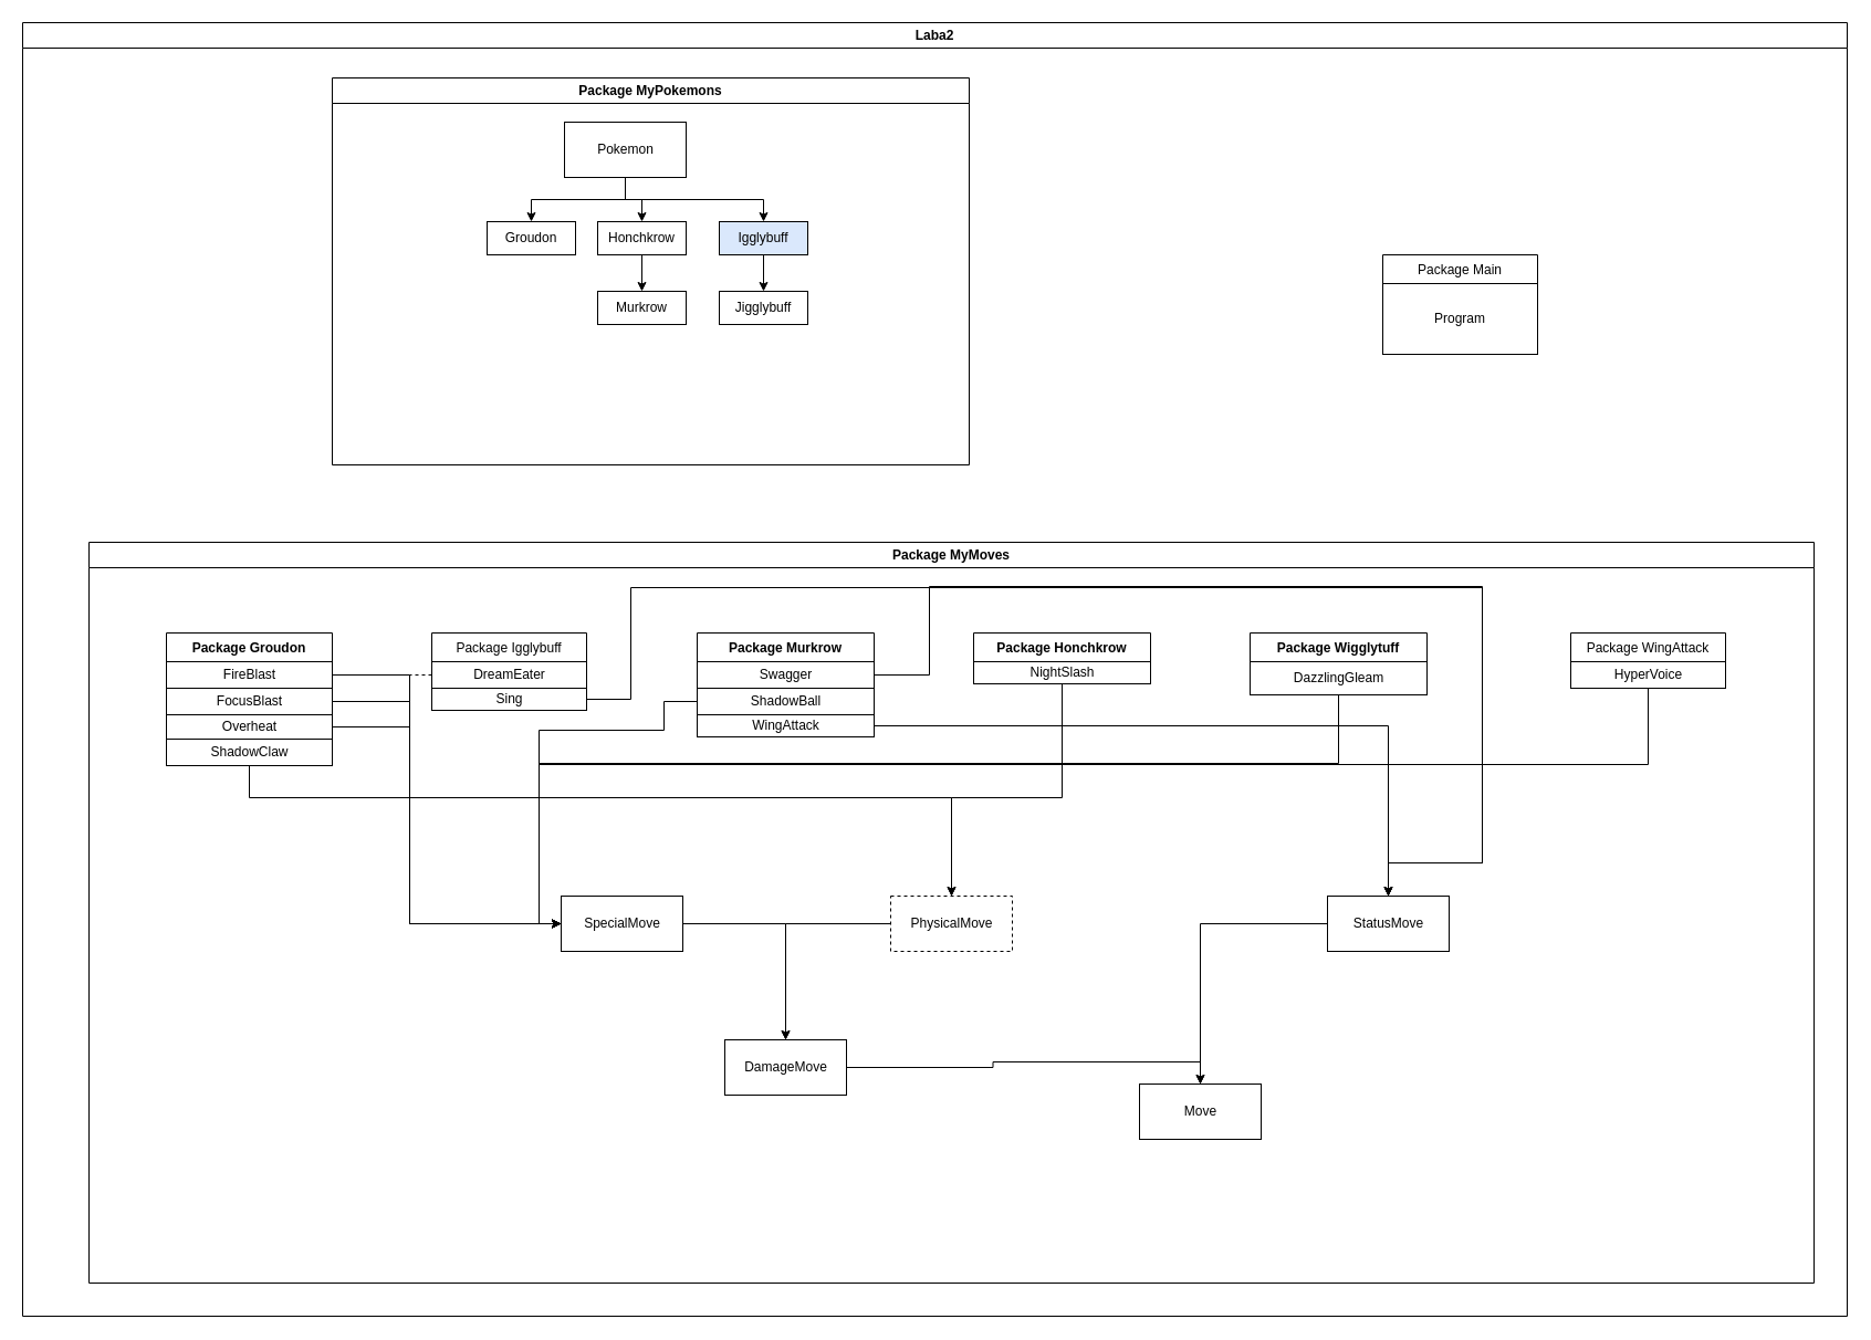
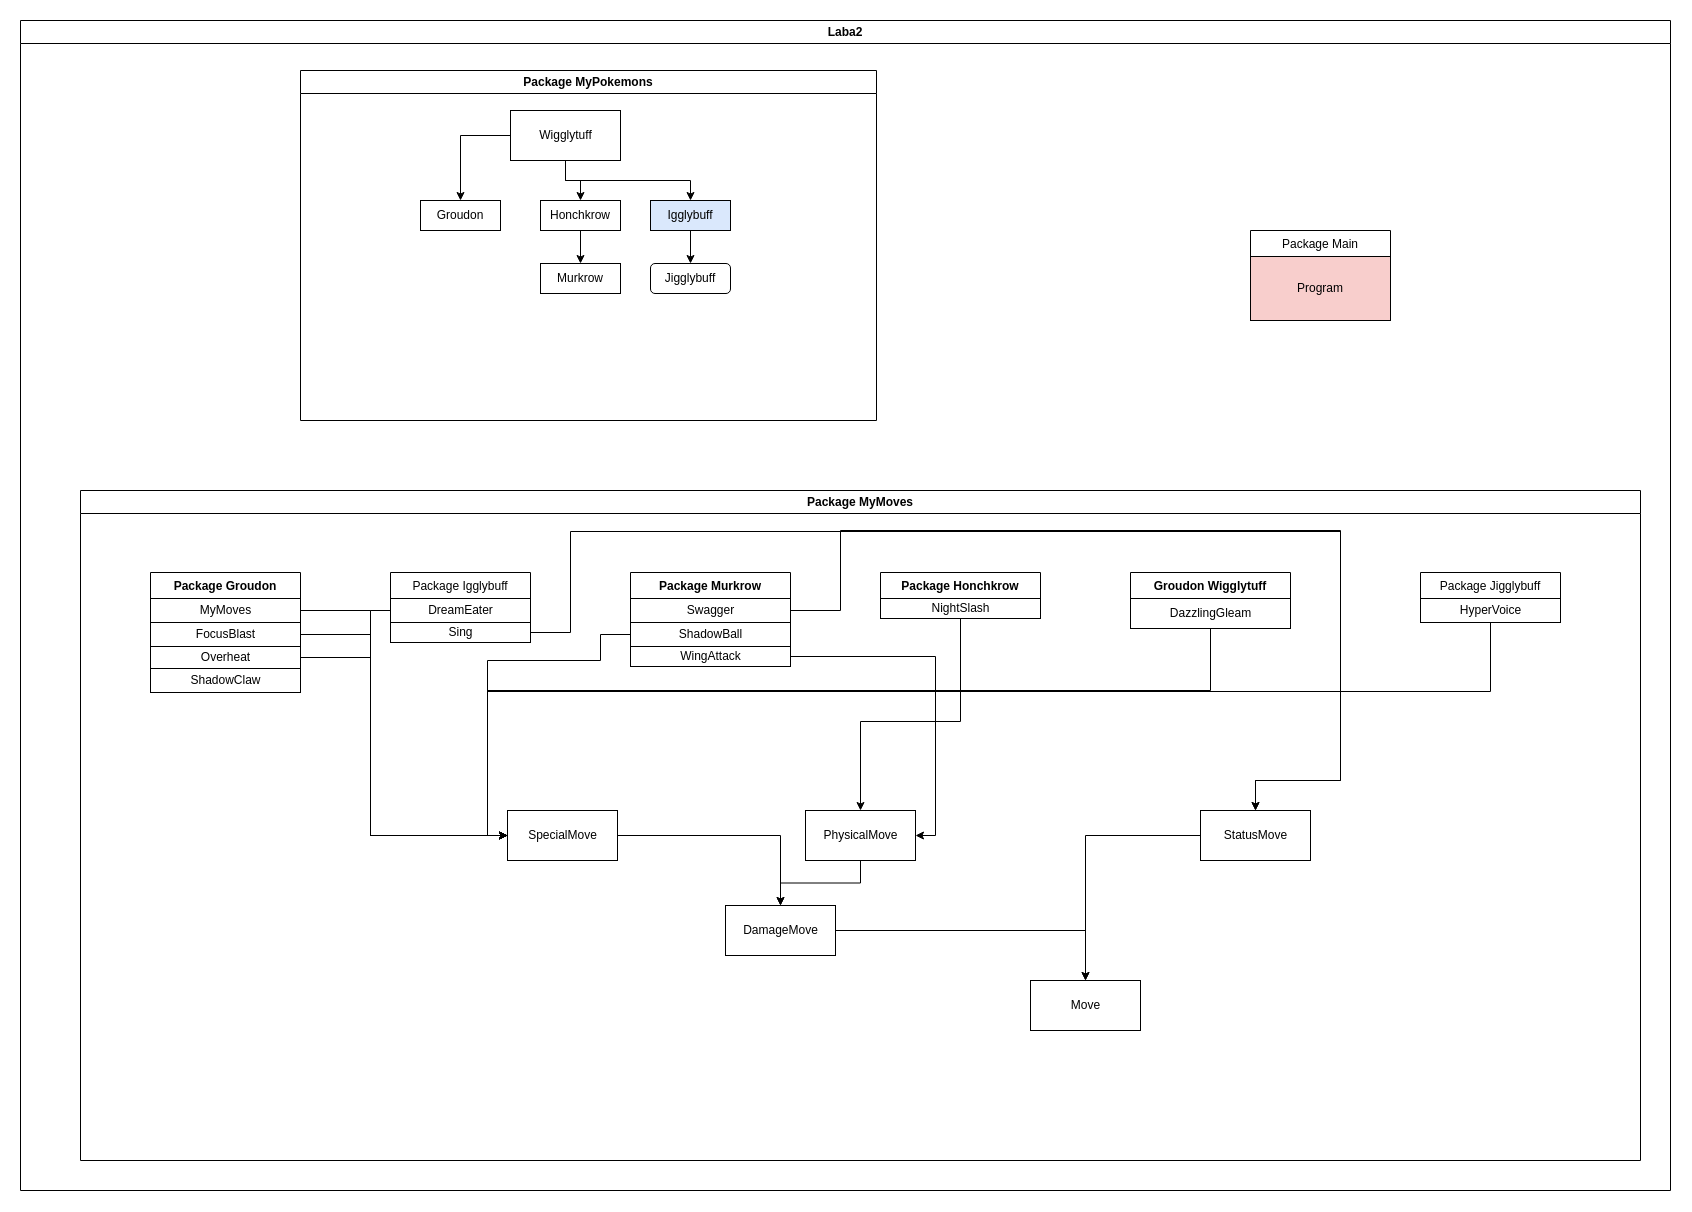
  <mxCell id="0" />
  <mxCell id="1" parent="0" />
  <mxCell id="2" value="Laba2" style="swimlane;whiteSpace=wrap;html=1;" vertex="1" parent="1"><mxGeometry x="20" y="20" width="1650" height="1170" as="geometry" /></mxCell>
  <mxCell id="3" value="Package MyPokemons" style="swimlane;whiteSpace=wrap;html=1;startSize=23;" vertex="1" parent="2"><mxGeometry x="280" y="50" width="576" height="350" as="geometry" /></mxCell>
- <mxCell id="4" value="Groudon" style="html=1;whiteSpace=wrap;" vertex="1" parent="3"><mxGeometry x="140" y="130" width="80" height="30" as="geometry" /></mxCell>
+ <mxCell id="4" value="Groudon" style="html=1;whiteSpace=wrap;" vertex="1" parent="3"><mxGeometry x="120" y="130" width="80" height="30" as="geometry" /></mxCell>
  <mxCell id="5" style="edgeStyle=orthogonalEdgeStyle;rounded=0;jumpSize=3;orthogonalLoop=1;jettySize=auto;html=1;entryX=0.5;entryY=0;entryDx=0;entryDy=0;strokeWidth=1;" edge="1" parent="3" source="6" target="10"><mxGeometry relative="1" as="geometry" /></mxCell>
  <mxCell id="6" value="Honchkrow" style="html=1;whiteSpace=wrap;" vertex="1" parent="3"><mxGeometry x="240" y="130" width="80" height="30" as="geometry" /></mxCell>
  <mxCell id="7" style="edgeStyle=orthogonalEdgeStyle;rounded=0;jumpSize=3;orthogonalLoop=1;jettySize=auto;html=1;entryX=0.5;entryY=0;entryDx=0;entryDy=0;strokeWidth=1;" edge="1" parent="3" source="8" target="9"><mxGeometry relative="1" as="geometry" /></mxCell>
  <mxCell id="8" value="Igglybuff" style="html=1;whiteSpace=wrap;fillColor=#dae8fc;" vertex="1" parent="3"><mxGeometry x="350" y="130" width="80" height="30" as="geometry" /></mxCell>
- <mxCell id="9" value="Jigglybuff" style="html=1;whiteSpace=wrap;" vertex="1" parent="3"><mxGeometry x="350" y="193" width="80" height="30" as="geometry" /></mxCell>
+ <mxCell id="9" value="Jigglybuff" style="html=1;whiteSpace=wrap;rounded=1;" vertex="1" parent="3"><mxGeometry x="350" y="193" width="80" height="30" as="geometry" /></mxCell>
  <mxCell id="10" value="Murkrow" style="html=1;whiteSpace=wrap;" vertex="1" parent="3"><mxGeometry x="240" y="193" width="80" height="30" as="geometry" /></mxCell>
  <mxCell id="11" style="edgeStyle=orthogonalEdgeStyle;rounded=0;jumpSize=3;orthogonalLoop=1;jettySize=auto;html=1;entryX=0.5;entryY=0;entryDx=0;entryDy=0;strokeWidth=1;" edge="1" parent="3" source="14" target="4"><mxGeometry relative="1" as="geometry" /></mxCell>
  <mxCell id="12" style="edgeStyle=orthogonalEdgeStyle;rounded=0;jumpSize=3;orthogonalLoop=1;jettySize=auto;html=1;entryX=0.5;entryY=0;entryDx=0;entryDy=0;strokeWidth=1;" edge="1" parent="3" source="14" target="6"><mxGeometry relative="1" as="geometry" /></mxCell>
  <mxCell id="13" style="edgeStyle=orthogonalEdgeStyle;rounded=0;jumpSize=3;orthogonalLoop=1;jettySize=auto;html=1;entryX=0.5;entryY=0;entryDx=0;entryDy=0;strokeWidth=1;" edge="1" parent="3" source="14" target="8"><mxGeometry relative="1" as="geometry"><Array as="points"><mxPoint x="265" y="110" /><mxPoint x="390" y="110" /></Array></mxGeometry></mxCell>
- <mxCell id="14" value="Pokemon" style="html=1;" vertex="1" parent="3"><mxGeometry x="210" y="40" width="110" height="50" as="geometry" /></mxCell>
+ <mxCell id="14" value="Wigglytuff" style="html=1;" vertex="1" parent="3"><mxGeometry x="210" y="40" width="110" height="50" as="geometry" /></mxCell>
  <mxCell id="15" value="Package Main" style="swimlane;fontStyle=0;childLayout=stackLayout;horizontal=1;startSize=26;fillColor=none;horizontalStack=0;resizeParent=1;resizeParentMax=0;resizeLast=0;collapsible=1;marginBottom=0;" vertex="1" parent="2"><mxGeometry x="1230" y="210" width="140" height="90" as="geometry" /></mxCell>
- <mxCell id="16" value="Program&lt;br&gt;" style="html=1;whiteSpace=wrap;" vertex="1" parent="15"><mxGeometry y="26" width="140" height="64" as="geometry" /></mxCell>
+ <mxCell id="16" value="Program&lt;br&gt;" style="html=1;whiteSpace=wrap;fillColor=#f8cecc;" vertex="1" parent="15"><mxGeometry y="26" width="140" height="64" as="geometry" /></mxCell>
  <mxCell id="17" value="Package MyMoves" style="swimlane;whiteSpace=wrap;html=1;" vertex="1" parent="2"><mxGeometry x="60" y="470" width="1560" height="670" as="geometry" /></mxCell>
  <mxCell id="18" value="Package Igglybuff" style="swimlane;fontStyle=0;childLayout=stackLayout;horizontal=1;startSize=26;fillColor=none;horizontalStack=0;resizeParent=1;resizeParentMax=0;resizeLast=0;collapsible=1;marginBottom=0;" vertex="1" parent="17"><mxGeometry x="310" y="82" width="140" height="70" as="geometry" /></mxCell>
  <mxCell id="19" value="DreamEater" style="html=1;" vertex="1" parent="18"><mxGeometry y="26" width="140" height="24" as="geometry" /></mxCell>
  <mxCell id="20" value="Sing" style="html=1;" vertex="1" parent="18"><mxGeometry y="50" width="140" height="20" as="geometry" /></mxCell>
  <mxCell id="21" value="Package Groudon" style="swimlane;fontStyle=1;align=center;verticalAlign=top;childLayout=stackLayout;horizontal=1;startSize=26;horizontalStack=0;resizeParent=1;resizeParentMax=0;resizeLast=0;collapsible=1;marginBottom=0;" vertex="1" parent="17"><mxGeometry x="70" y="82" width="150" height="74" as="geometry" /></mxCell>
- <mxCell id="22" value="FireBlast" style="html=1;" vertex="1" parent="21"><mxGeometry y="26" width="150" height="24" as="geometry" /></mxCell>
+ <mxCell id="22" value="MyMoves" style="html=1;" vertex="1" parent="21"><mxGeometry y="26" width="150" height="24" as="geometry" /></mxCell>
  <mxCell id="23" value="FocusBlast" style="html=1;" vertex="1" parent="21"><mxGeometry y="50" width="150" height="24" as="geometry" /></mxCell>
- <mxCell id="24" value="Package Wigglytuff" style="swimlane;fontStyle=1;align=center;verticalAlign=top;childLayout=stackLayout;horizontal=1;startSize=26;horizontalStack=0;resizeParent=1;resizeParentMax=0;resizeLast=0;collapsible=1;marginBottom=0;" vertex="1" parent="17"><mxGeometry x="1050" y="82" width="160" height="56" as="geometry" /></mxCell>
+ <mxCell id="24" value="Groudon Wigglytuff" style="swimlane;fontStyle=1;align=center;verticalAlign=top;childLayout=stackLayout;horizontal=1;startSize=26;horizontalStack=0;resizeParent=1;resizeParentMax=0;resizeLast=0;collapsible=1;marginBottom=0;" vertex="1" parent="17"><mxGeometry x="1050" y="82" width="160" height="56" as="geometry" /></mxCell>
  <mxCell id="25" value="DazzlingGleam" style="html=1;" vertex="1" parent="24"><mxGeometry y="26" width="160" height="30" as="geometry" /></mxCell>
  <mxCell id="26" value="Package Murkrow" style="swimlane;fontStyle=1;align=center;verticalAlign=top;childLayout=stackLayout;horizontal=1;startSize=26;horizontalStack=0;resizeParent=1;resizeParentMax=0;resizeLast=0;collapsible=1;marginBottom=0;" vertex="1" parent="17"><mxGeometry x="550" y="82" width="160" height="94" as="geometry" /></mxCell>
  <mxCell id="27" value="Swagger" style="html=1;" vertex="1" parent="26"><mxGeometry y="26" width="160" height="24" as="geometry" /></mxCell>
  <mxCell id="28" value="ShadowBall" style="html=1;" vertex="1" parent="26"><mxGeometry y="50" width="160" height="24" as="geometry" /></mxCell>
  <mxCell id="29" value="WingAttack" style="html=1;" vertex="1" parent="26"><mxGeometry y="74" width="160" height="20" as="geometry" /></mxCell>
  <mxCell id="30" value="Package Honchkrow" style="swimlane;fontStyle=1;align=center;verticalAlign=top;childLayout=stackLayout;horizontal=1;startSize=26;horizontalStack=0;resizeParent=1;resizeParentMax=0;resizeLast=0;collapsible=1;marginBottom=0;" vertex="1" parent="17"><mxGeometry x="800" y="82" width="160" height="46" as="geometry" /></mxCell>
  <mxCell id="31" value="NightSlash" style="html=1;" vertex="1" parent="30"><mxGeometry y="26" width="160" height="20" as="geometry" /></mxCell>
- <mxCell id="32" value="Package WingAttack" style="swimlane;fontStyle=0;childLayout=stackLayout;horizontal=1;startSize=26;fillColor=none;horizontalStack=0;resizeParent=1;resizeParentMax=0;resizeLast=0;collapsible=1;marginBottom=0;" vertex="1" parent="17"><mxGeometry x="1340" y="82" width="140" height="50" as="geometry" /></mxCell>
+ <mxCell id="32" value="Package Jigglybuff" style="swimlane;fontStyle=0;childLayout=stackLayout;horizontal=1;startSize=26;fillColor=none;horizontalStack=0;resizeParent=1;resizeParentMax=0;resizeLast=0;collapsible=1;marginBottom=0;" vertex="1" parent="17"><mxGeometry x="1340" y="82" width="140" height="50" as="geometry" /></mxCell>
  <mxCell id="33" value="HyperVoice" style="html=1;" vertex="1" parent="32"><mxGeometry y="26" width="140" height="24" as="geometry" /></mxCell>
  <mxCell id="34" style="edgeStyle=orthogonalEdgeStyle;rounded=0;jumpSize=3;orthogonalLoop=1;jettySize=auto;html=1;entryX=0.5;entryY=0;entryDx=0;entryDy=0;strokeWidth=1;" edge="1" parent="17" source="35" target="41"><mxGeometry relative="1" as="geometry" /></mxCell>
  <mxCell id="35" value="SpecialMove" style="html=1;" vertex="1" parent="17"><mxGeometry x="427" y="320" width="110" height="50" as="geometry" /></mxCell>
  <mxCell id="36" style="edgeStyle=orthogonalEdgeStyle;rounded=0;jumpSize=3;orthogonalLoop=1;jettySize=auto;html=1;entryX=0.5;entryY=0;entryDx=0;entryDy=0;strokeWidth=1;" edge="1" parent="17" source="37" target="41"><mxGeometry relative="1" as="geometry" /></mxCell>
- <mxCell id="37" value="PhysicalMove" style="html=1;dashed=1;" vertex="1" parent="17"><mxGeometry x="725" y="320" width="110" height="50" as="geometry" /></mxCell>
+ <mxCell id="37" value="PhysicalMove" style="html=1;" vertex="1" parent="17"><mxGeometry x="725" y="320" width="110" height="50" as="geometry" /></mxCell>
  <mxCell id="38" style="edgeStyle=orthogonalEdgeStyle;rounded=0;jumpSize=3;orthogonalLoop=1;jettySize=auto;html=1;entryX=0.5;entryY=0;entryDx=0;entryDy=0;strokeWidth=1;" edge="1" parent="17" source="39" target="42"><mxGeometry relative="1" as="geometry" /></mxCell>
  <mxCell id="39" value="StatusMove" style="html=1;" vertex="1" parent="17"><mxGeometry x="1120" y="320" width="110" height="50" as="geometry" /></mxCell>
  <mxCell id="40" style="edgeStyle=orthogonalEdgeStyle;rounded=0;jumpSize=3;orthogonalLoop=1;jettySize=auto;html=1;entryX=0.5;entryY=0;entryDx=0;entryDy=0;strokeWidth=1;" edge="1" parent="17" source="41" target="42"><mxGeometry relative="1" as="geometry" /></mxCell>
- <mxCell id="41" value="DamageMove" style="html=1;" vertex="1" parent="17"><mxGeometry x="575" y="450" width="110" height="50" as="geometry" /></mxCell>
+ <mxCell id="41" value="DamageMove" style="html=1;" vertex="1" parent="17"><mxGeometry x="645" y="415" width="110" height="50" as="geometry" /></mxCell>
  <mxCell id="42" value="Move" style="html=1;" vertex="1" parent="17"><mxGeometry x="950" y="490" width="110" height="50" as="geometry" /></mxCell>
  <mxCell id="43" style="edgeStyle=orthogonalEdgeStyle;rounded=0;jumpSize=3;orthogonalLoop=1;jettySize=auto;html=1;entryX=0;entryY=0.5;entryDx=0;entryDy=0;strokeWidth=1;" edge="1" parent="17" source="44" target="35"><mxGeometry relative="1" as="geometry"><Array as="points"><mxPoint x="290" y="167" /><mxPoint x="290" y="345" /></Array></mxGeometry></mxCell>
  <mxCell id="44" value="Overheat" style="html=1;" vertex="1" parent="17"><mxGeometry x="70" y="156" width="150" height="22" as="geometry" /></mxCell>
- <mxCell id="45" style="edgeStyle=orthogonalEdgeStyle;rounded=0;jumpSize=3;orthogonalLoop=1;jettySize=auto;html=1;entryX=0.5;entryY=0;entryDx=0;entryDy=0;strokeWidth=1;" edge="1" parent="17" source="46" target="37"><mxGeometry relative="1" as="geometry"><Array as="points"><mxPoint x="145" y="231" /><mxPoint x="780" y="231" /></Array></mxGeometry></mxCell>
  <mxCell id="46" value="ShadowClaw" style="html=1;" vertex="1" parent="17"><mxGeometry x="70" y="178" width="150" height="24" as="geometry" /></mxCell>
  <mxCell id="47" style="edgeStyle=orthogonalEdgeStyle;rounded=0;jumpSize=3;orthogonalLoop=1;jettySize=auto;html=1;entryX=0;entryY=0.5;entryDx=0;entryDy=0;strokeWidth=1;" edge="1" parent="17" source="22" target="35"><mxGeometry relative="1" as="geometry"><Array as="points"><mxPoint x="290" y="120" /><mxPoint x="290" y="345" /></Array></mxGeometry></mxCell>
  <mxCell id="48" style="edgeStyle=orthogonalEdgeStyle;rounded=0;jumpSize=3;orthogonalLoop=1;jettySize=auto;html=1;entryX=0;entryY=0.5;entryDx=0;entryDy=0;strokeWidth=1;" edge="1" parent="17" source="23" target="35"><mxGeometry relative="1" as="geometry"><Array as="points"><mxPoint x="290" y="144" /><mxPoint x="290" y="345" /></Array></mxGeometry></mxCell>
  <mxCell id="49" style="edgeStyle=orthogonalEdgeStyle;rounded=0;jumpSize=3;orthogonalLoop=1;jettySize=auto;html=1;entryX=0.5;entryY=0;entryDx=0;entryDy=0;strokeWidth=1;" edge="1" parent="17" source="31" target="37"><mxGeometry relative="1" as="geometry"><Array as="points"><mxPoint x="880" y="231" /><mxPoint x="780" y="231" /></Array></mxGeometry></mxCell>
- <mxCell id="50" style="edgeStyle=orthogonalEdgeStyle;rounded=0;jumpSize=3;orthogonalLoop=1;jettySize=auto;html=1;entryX=0;entryY=0.5;entryDx=0;entryDy=0;strokeWidth=1;dashed=1;" edge="1" parent="17" source="19" target="35"><mxGeometry relative="1" as="geometry"><Array as="points"><mxPoint x="290" y="120" /><mxPoint x="290" y="345" /></Array></mxGeometry></mxCell>
+ <mxCell id="50" style="edgeStyle=orthogonalEdgeStyle;rounded=0;jumpSize=3;orthogonalLoop=1;jettySize=auto;html=1;entryX=0;entryY=0.5;entryDx=0;entryDy=0;strokeWidth=1;" edge="1" parent="17" source="19" target="35"><mxGeometry relative="1" as="geometry"><Array as="points"><mxPoint x="290" y="120" /><mxPoint x="290" y="345" /></Array></mxGeometry></mxCell>
  <mxCell id="51" style="edgeStyle=orthogonalEdgeStyle;rounded=0;jumpSize=3;orthogonalLoop=1;jettySize=auto;html=1;entryX=0.5;entryY=0;entryDx=0;entryDy=0;strokeWidth=1;" edge="1" parent="17" source="20" target="39"><mxGeometry relative="1" as="geometry"><Array as="points"><mxPoint x="490" y="142" /><mxPoint x="490" y="41" /><mxPoint x="1260" y="41" /><mxPoint x="1260" y="290" /><mxPoint x="1175" y="290" /></Array></mxGeometry></mxCell>
  <mxCell id="52" style="edgeStyle=orthogonalEdgeStyle;rounded=0;jumpSize=3;orthogonalLoop=1;jettySize=auto;html=1;entryX=0;entryY=0.5;entryDx=0;entryDy=0;strokeWidth=1;" edge="1" parent="17" source="33" target="35"><mxGeometry relative="1" as="geometry"><Array as="points"><mxPoint x="1410" y="201" /><mxPoint x="407" y="201" /><mxPoint x="407" y="345" /></Array></mxGeometry></mxCell>
  <mxCell id="53" style="edgeStyle=orthogonalEdgeStyle;rounded=0;jumpSize=3;orthogonalLoop=1;jettySize=auto;html=1;entryX=0;entryY=0.5;entryDx=0;entryDy=0;strokeWidth=1;" edge="1" parent="17" source="28" target="35"><mxGeometry relative="1" as="geometry"><Array as="points"><mxPoint x="520" y="144" /><mxPoint x="520" y="170" /><mxPoint x="407" y="170" /><mxPoint x="407" y="345" /></Array></mxGeometry></mxCell>
  <mxCell id="54" style="edgeStyle=orthogonalEdgeStyle;rounded=0;jumpSize=3;orthogonalLoop=1;jettySize=auto;html=1;entryX=0.5;entryY=0;entryDx=0;entryDy=0;strokeWidth=1;" edge="1" parent="17" source="27" target="39"><mxGeometry relative="1" as="geometry"><Array as="points"><mxPoint x="760" y="120" /><mxPoint x="760" y="40" /><mxPoint x="1260" y="40" /><mxPoint x="1260" y="290" /><mxPoint x="1175" y="290" /></Array></mxGeometry></mxCell>
- <mxCell id="55" style="edgeStyle=orthogonalEdgeStyle;rounded=0;jumpSize=3;orthogonalLoop=1;jettySize=auto;html=1;strokeWidth=1;" edge="1" parent="17" source="29" target="39"><mxGeometry relative="1" as="geometry" /></mxCell>
+ <mxCell id="55" style="edgeStyle=orthogonalEdgeStyle;rounded=0;jumpSize=3;orthogonalLoop=1;jettySize=auto;html=1;entryX=1;entryY=0.5;entryDx=0;entryDy=0;strokeWidth=1;" edge="1" parent="17" source="29" target="37"><mxGeometry relative="1" as="geometry" /></mxCell>
  <mxCell id="56" style="edgeStyle=orthogonalEdgeStyle;rounded=0;jumpSize=3;orthogonalLoop=1;jettySize=auto;html=1;entryX=0;entryY=0.5;entryDx=0;entryDy=0;strokeWidth=1;" edge="1" parent="17" source="25" target="35"><mxGeometry relative="1" as="geometry"><Array as="points"><mxPoint x="1130" y="200" /><mxPoint x="407" y="200" /><mxPoint x="407" y="345" /></Array></mxGeometry></mxCell>
